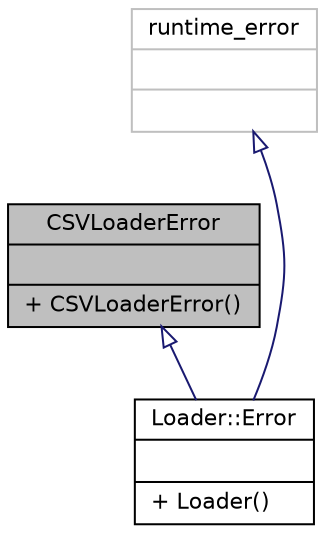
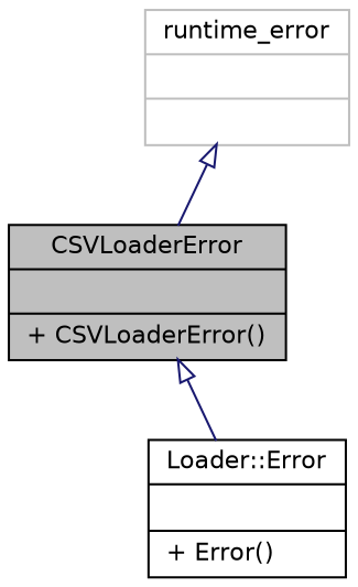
  digraph {
    fontname="DejaVu Sans"
    node [color=black fillcolor=white fontname="DejaVu Sans" fontsize=11 shape=record style=filled]
    edge [arrowtail=onormal color=midnightblue dir=back fontname="DejaVu Sans" fontsize=11 labelfontname=Helvetica labelfontsize=11 style=solid]
    n1 [fillcolor=grey75 fontcolor=black height=0.2 label="{CSVLoaderError\n||+ CSVLoaderError()\l}" width=0.4]
-   n2 [height=0.2 label="{Loader::Error\n||+ Loader()\l}" width=0.4]
+   n2 [height=0.2 label="{Loader::Error\n||+ Error()\l}" width=0.4]
    n3 [color=grey75 height=0.2 label="{runtime_error\n||}" width=0.4]
    n1 -> n2
-   n3 -> n2
+   n3 -> n1
  }
